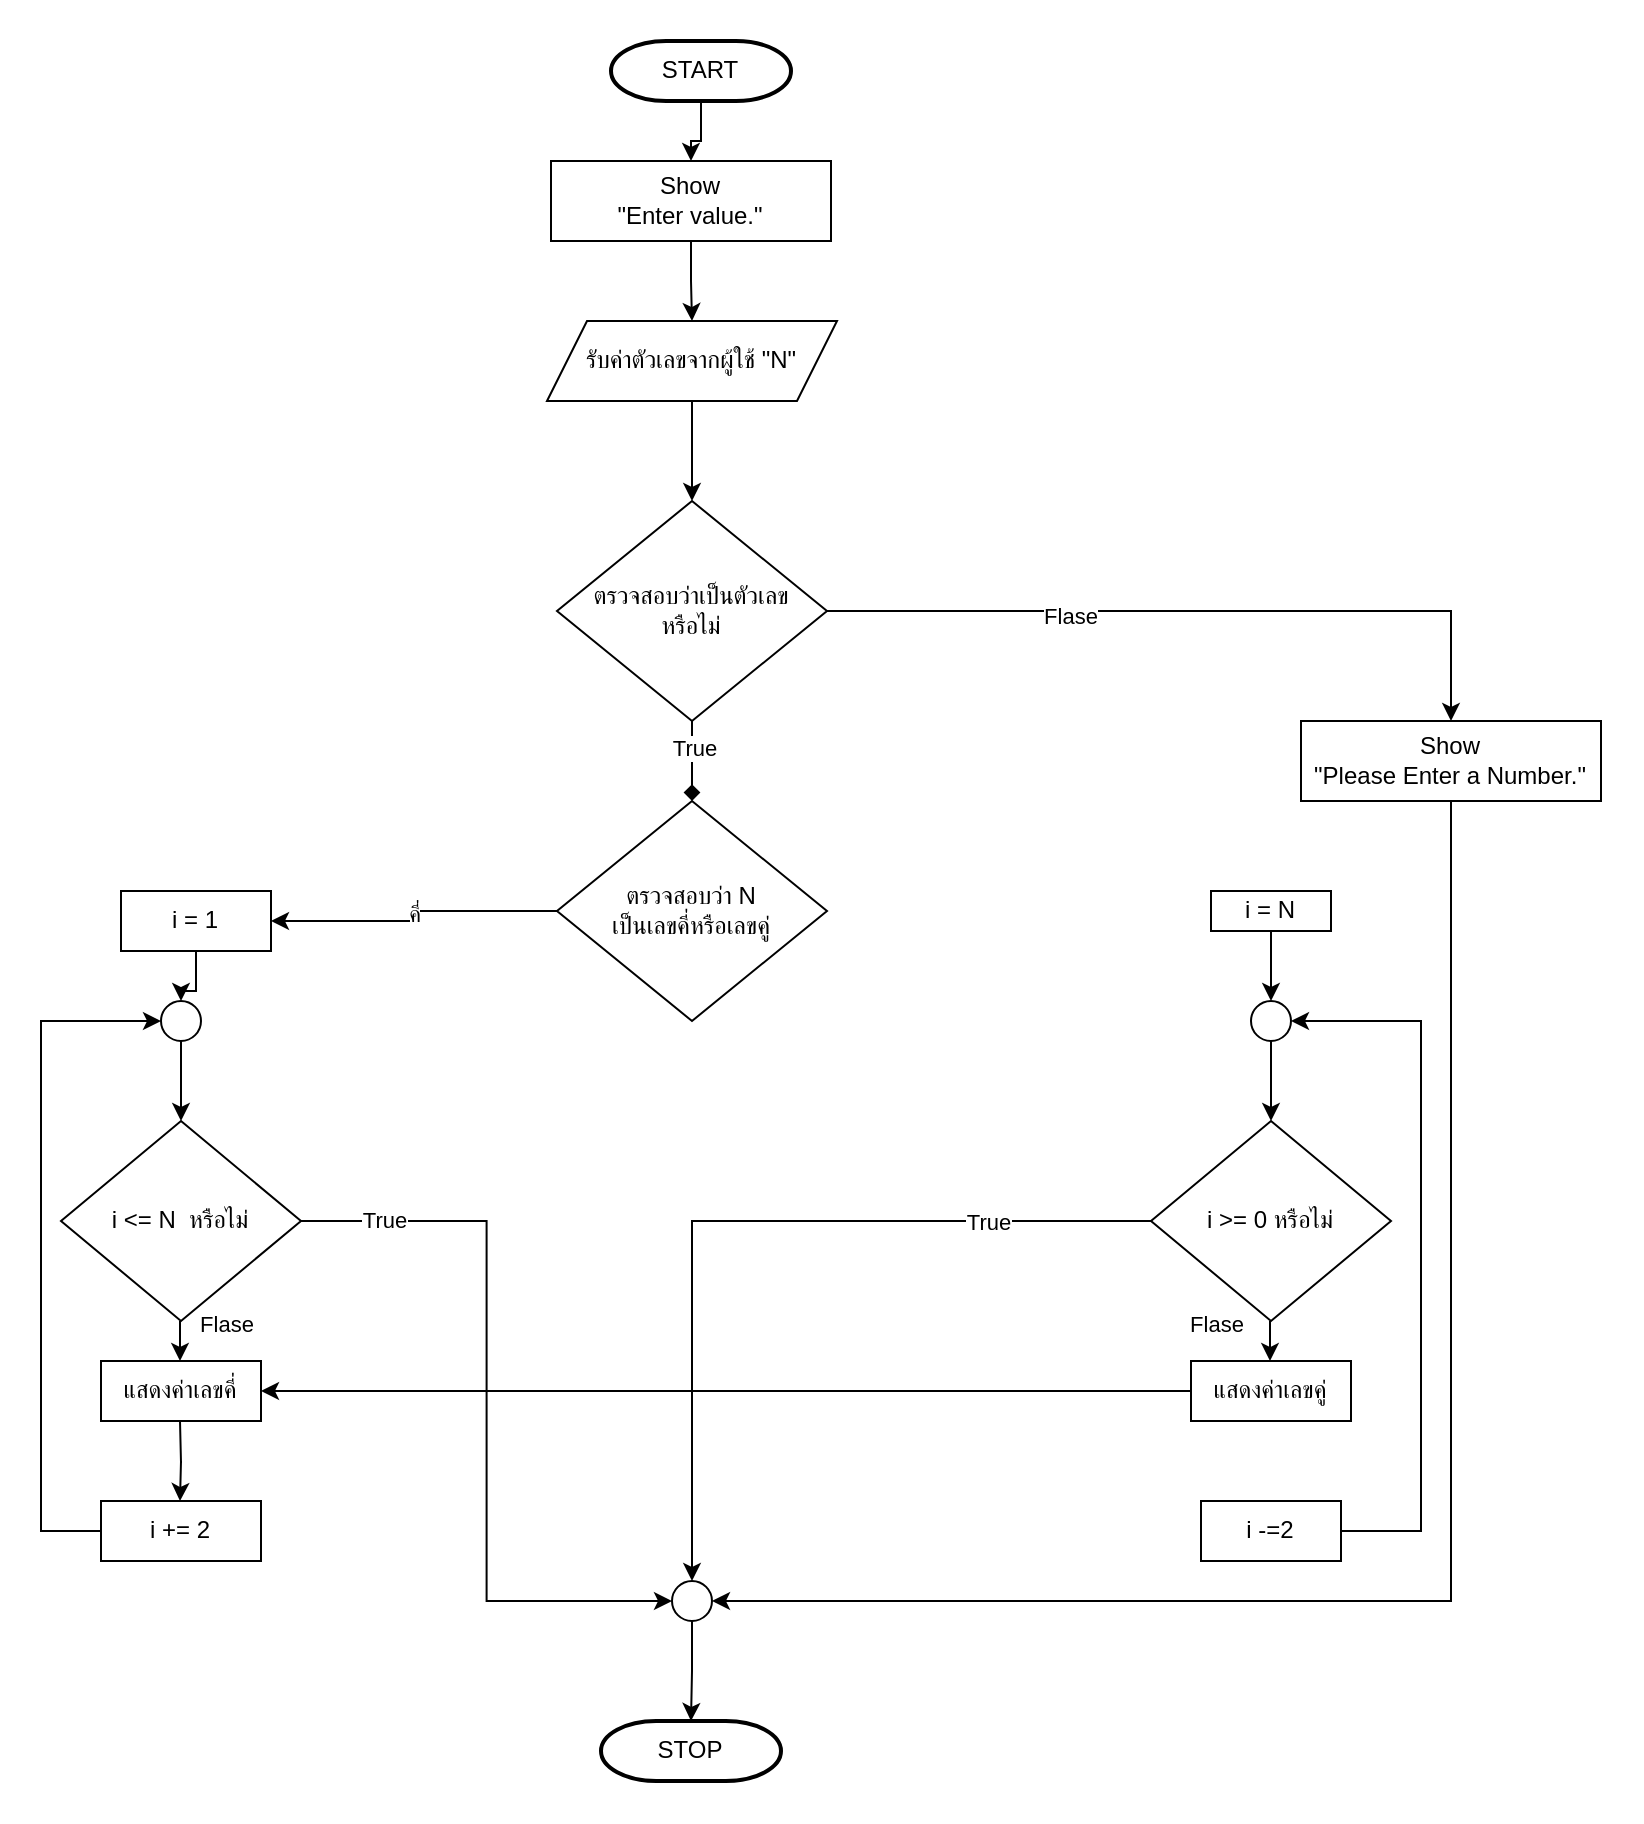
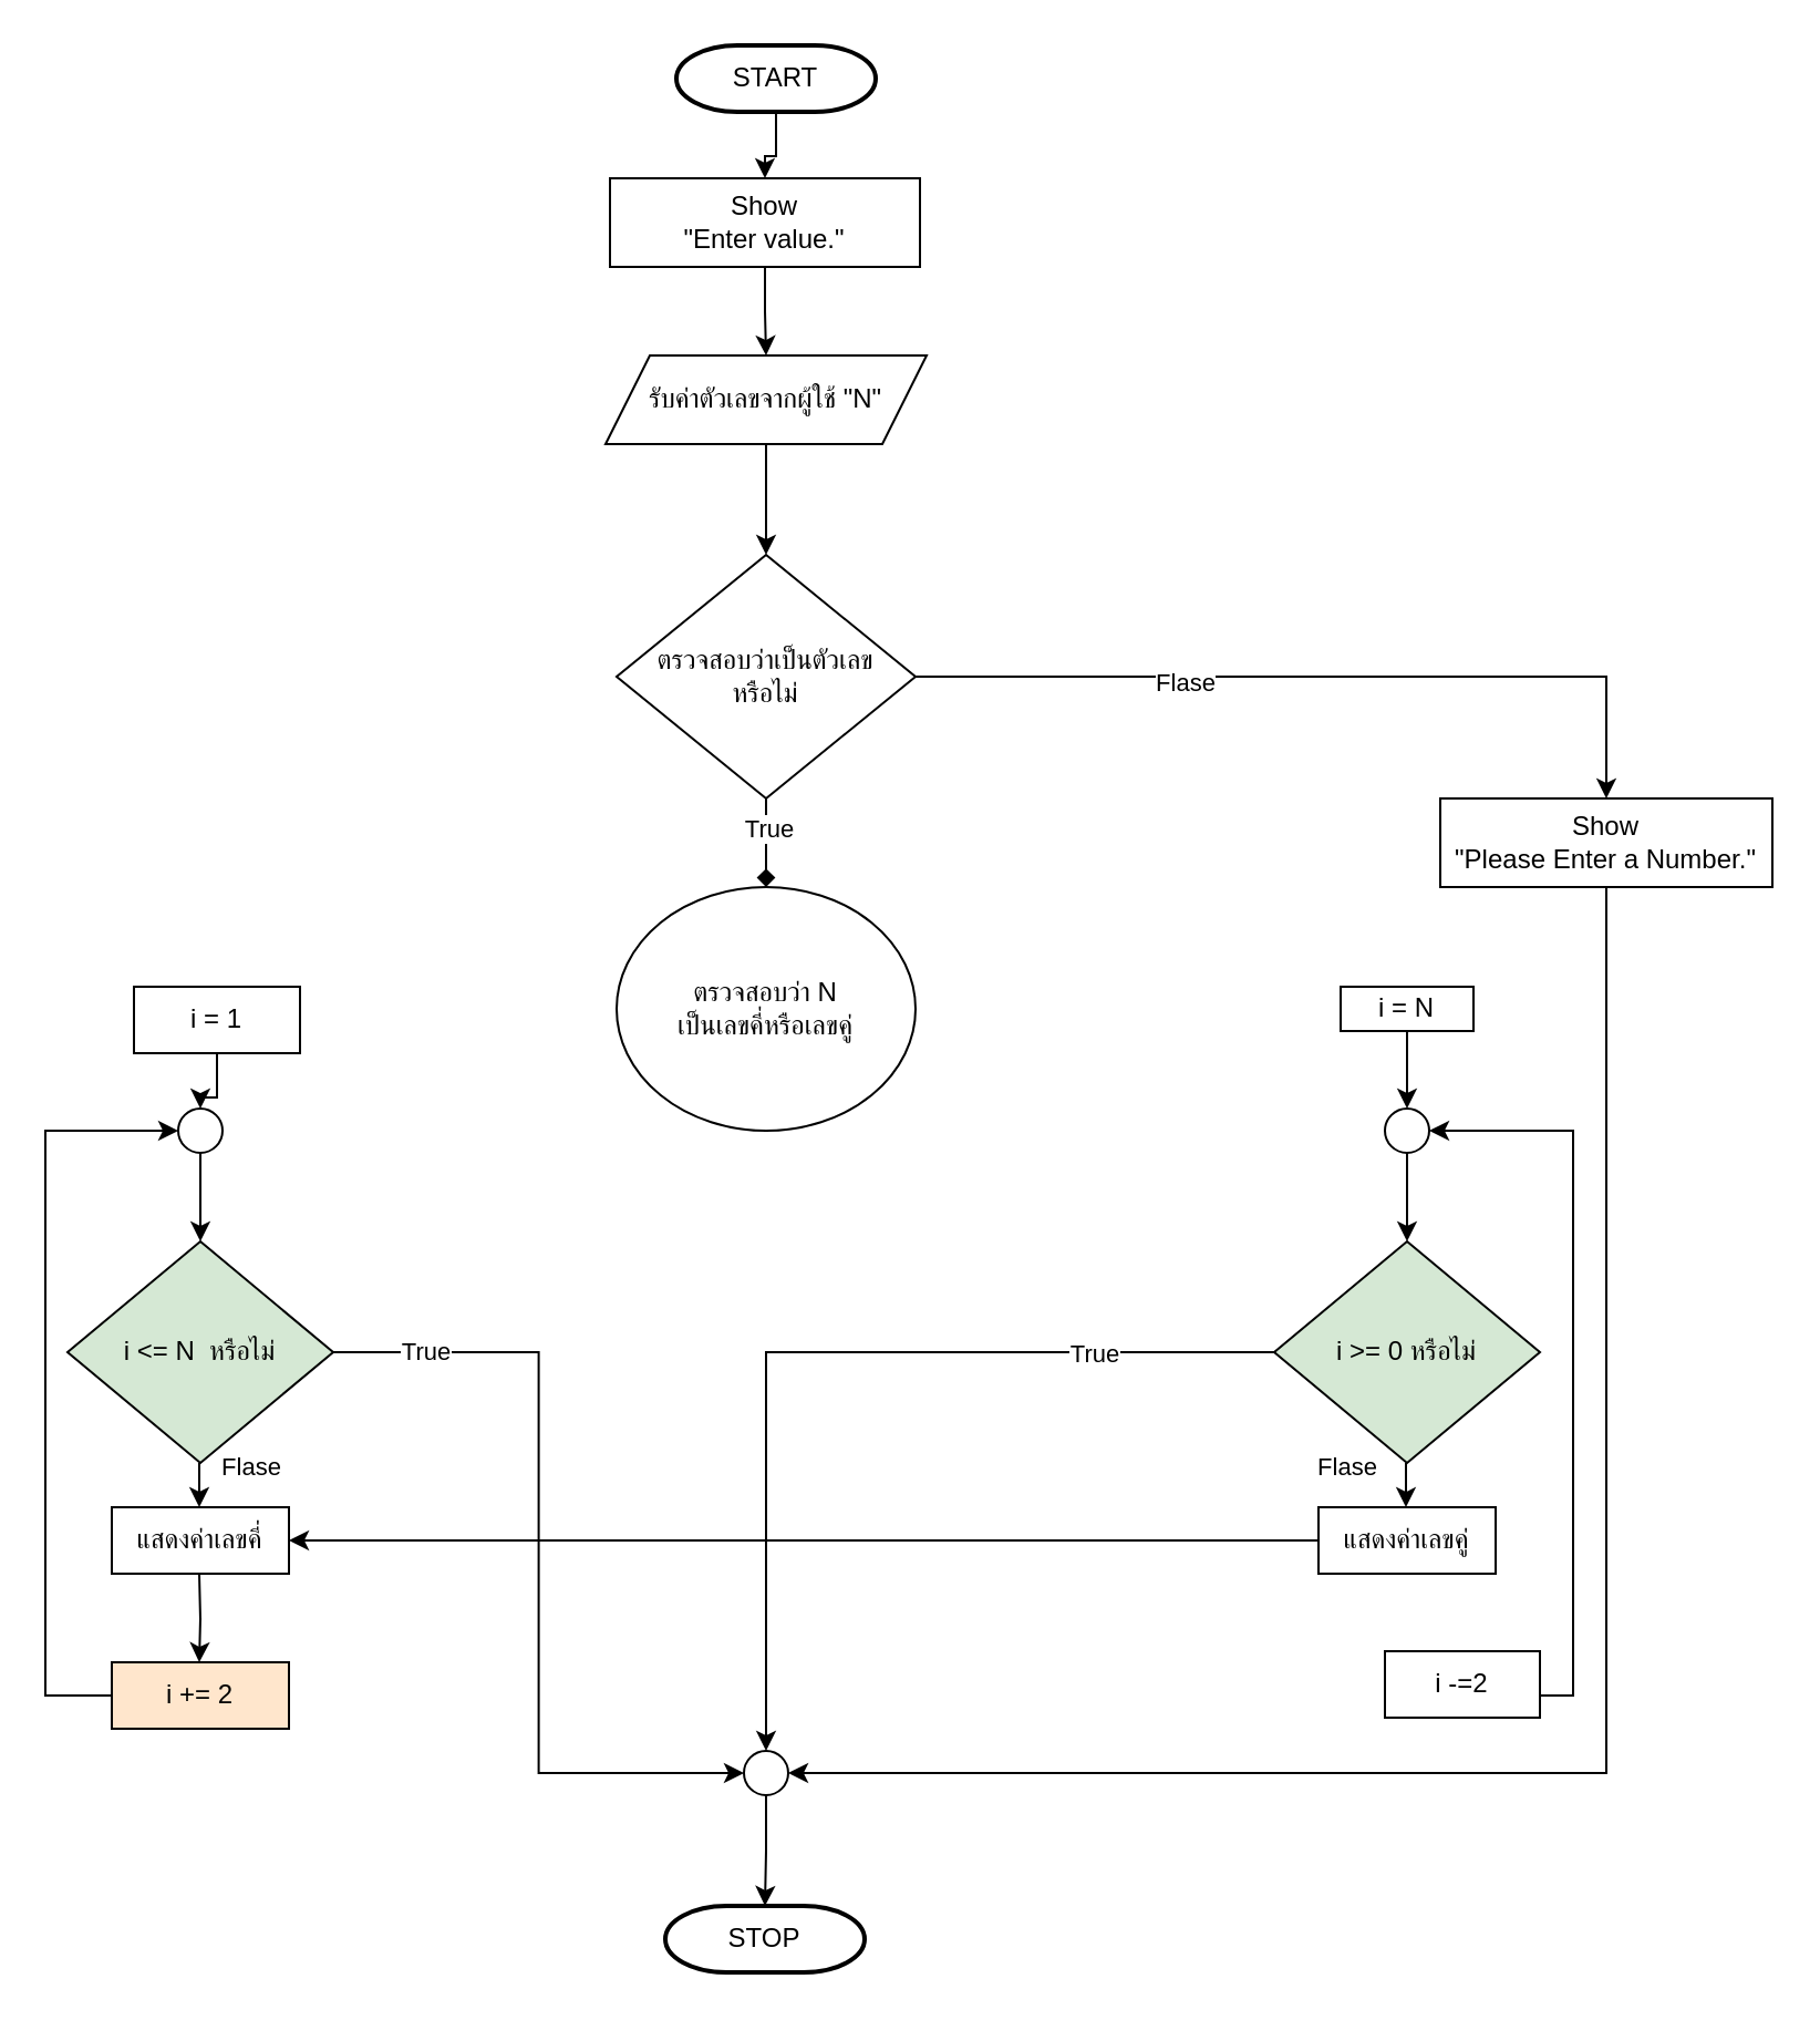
  <mxCell id="0" />
  <mxCell id="1" parent="0" />
  <mxCell id="2" value="" style="edgeStyle=orthogonalEdgeStyle;rounded=0;orthogonalLoop=1;jettySize=auto;html=1;" edge="1" parent="1" source="3" target="5"><mxGeometry relative="1" as="geometry" /></mxCell>
  <mxCell id="3" value="START" style="strokeWidth=2;html=1;shape=mxgraph.flowchart.terminator;whiteSpace=wrap;" vertex="1" parent="1"><mxGeometry x="305" y="20" width="90" height="30" as="geometry" /></mxCell>
  <mxCell id="4" value="" style="edgeStyle=orthogonalEdgeStyle;rounded=0;orthogonalLoop=1;jettySize=auto;html=1;" edge="1" parent="1" source="5" target="7"><mxGeometry relative="1" as="geometry" /></mxCell>
  <mxCell id="5" value="&lt;div&gt;Show&lt;/div&gt;&lt;div&gt;&quot;&lt;span lang=&quot;en&quot; class=&quot;Y2IQFc&quot;&gt;Enter value.&lt;/span&gt;&quot;&lt;/div&gt;" style="rounded=0;whiteSpace=wrap;html=1;" vertex="1" parent="1"><mxGeometry x="275" y="80" width="140" height="40" as="geometry" /></mxCell>
  <mxCell id="6" value="" style="edgeStyle=orthogonalEdgeStyle;rounded=0;orthogonalLoop=1;jettySize=auto;html=1;" edge="1" parent="1" source="7" target="21"><mxGeometry relative="1" as="geometry" /></mxCell>
  <mxCell id="7" value="รับค่าตัวเลขจากผู้ใช้ &quot;N&quot;" style="shape=parallelogram;perimeter=parallelogramPerimeter;whiteSpace=wrap;html=1;fixedSize=1;" vertex="1" parent="1"><mxGeometry x="273" y="160" width="145" height="40" as="geometry" /></mxCell>
- <mxCell id="8" value="" style="edgeStyle=orthogonalEdgeStyle;rounded=0;orthogonalLoop=1;jettySize=auto;html=1;entryX=1;entryY=0.5;entryDx=0;entryDy=0;" edge="1" parent="1" source="10" target="40"><mxGeometry relative="1" as="geometry"><mxPoint x="100" y="455" as="targetPoint" /></mxGeometry></mxCell>
- <mxCell id="9" value="คี่" style="edgeLabel;html=1;align=center;verticalAlign=middle;resizable=0;points=[];" vertex="1" connectable="0" parent="8"><mxGeometry x="-0.011" relative="1" as="geometry"><mxPoint as="offset" /></mxGeometry></mxCell>
- <mxCell id="10" value="&lt;div&gt;ตรวจสอบว่า N&lt;/div&gt;&lt;div&gt;เป็นเลขคี่หรือเลขคู่&lt;/div&gt;" style="rhombus;whiteSpace=wrap;html=1;" vertex="1" parent="1"><mxGeometry x="278" y="400" width="135" height="110" as="geometry" /></mxCell>
+ <mxCell id="10" value="&lt;div&gt;ตรวจสอบว่า N&lt;/div&gt;&lt;div&gt;เป็นเลขคี่หรือเลขคู่&lt;/div&gt;" style="ellipse;whiteSpace=wrap;html=1;" vertex="1" parent="1"><mxGeometry x="278" y="400" width="135" height="110" as="geometry" /></mxCell>
  <mxCell id="11" value="" style="edgeStyle=orthogonalEdgeStyle;rounded=0;orthogonalLoop=1;jettySize=auto;html=1;entryX=0;entryY=0.5;entryDx=0;entryDy=0;entryPerimeter=0;" edge="1" parent="1" source="13" target="30"><mxGeometry relative="1" as="geometry"><mxPoint x="250" y="550" as="targetPoint" /></mxGeometry></mxCell>
  <mxCell id="12" value="True" style="edgeLabel;html=1;align=center;verticalAlign=middle;resizable=0;points=[];" vertex="1" connectable="0" parent="11"><mxGeometry x="-0.779" y="1" relative="1" as="geometry"><mxPoint as="offset" /></mxGeometry></mxCell>
- <mxCell id="13" value="i &amp;lt;= N&amp;nbsp; หรือไม่" style="rhombus;whiteSpace=wrap;html=1;" vertex="1" parent="1"><mxGeometry x="30" y="560" width="120" height="100" as="geometry" /></mxCell>
+ <mxCell id="13" value="i &amp;lt;= N&amp;nbsp; หรือไม่" style="rhombus;whiteSpace=wrap;html=1;fillColor=#d5e8d4;" vertex="1" parent="1"><mxGeometry x="30" y="560" width="120" height="100" as="geometry" /></mxCell>
  <mxCell id="14" value="" style="edgeStyle=orthogonalEdgeStyle;rounded=0;orthogonalLoop=1;jettySize=auto;html=1;entryX=0.5;entryY=0;entryDx=0;entryDy=0;entryPerimeter=0;" edge="1" parent="1" source="16" target="30"><mxGeometry relative="1" as="geometry"><mxPoint x="475" y="550" as="targetPoint" /></mxGeometry></mxCell>
  <mxCell id="15" value="True" style="edgeLabel;html=1;align=center;verticalAlign=middle;resizable=0;points=[];" vertex="1" connectable="0" parent="14"><mxGeometry x="-0.6" relative="1" as="geometry"><mxPoint as="offset" /></mxGeometry></mxCell>
- <mxCell id="16" value="i &amp;gt;= 0 หรือไม่" style="rhombus;whiteSpace=wrap;html=1;" vertex="1" parent="1"><mxGeometry x="575" y="560" width="120" height="100" as="geometry" /></mxCell>
+ <mxCell id="16" value="i &amp;gt;= 0 หรือไม่" style="rhombus;whiteSpace=wrap;html=1;fillColor=#d5e8d4;" vertex="1" parent="1"><mxGeometry x="575" y="560" width="120" height="100" as="geometry" /></mxCell>
  <mxCell id="17" value="" style="edgeStyle=orthogonalEdgeStyle;rounded=0;orthogonalLoop=1;jettySize=auto;html=1;endArrow=diamond;" edge="1" parent="1" source="21" target="10"><mxGeometry relative="1" as="geometry" /></mxCell>
  <mxCell id="18" value="True" style="edgeLabel;html=1;align=center;verticalAlign=middle;resizable=0;points=[];" vertex="1" connectable="0" parent="17"><mxGeometry x="-0.35" y="1" relative="1" as="geometry"><mxPoint as="offset" /></mxGeometry></mxCell>
  <mxCell id="19" value="" style="edgeStyle=orthogonalEdgeStyle;rounded=0;orthogonalLoop=1;jettySize=auto;html=1;entryX=0.5;entryY=0;entryDx=0;entryDy=0;" edge="1" parent="1" source="21" target="22"><mxGeometry relative="1" as="geometry"><mxPoint x="640" y="305" as="targetPoint" /></mxGeometry></mxCell>
  <mxCell id="20" value="Flase" style="edgeLabel;html=1;align=center;verticalAlign=middle;resizable=0;points=[];" vertex="1" connectable="0" parent="19"><mxGeometry x="-0.341" y="-2" relative="1" as="geometry"><mxPoint as="offset" /></mxGeometry></mxCell>
  <mxCell id="21" value="&lt;div&gt;ตรวจสอบว่าเป็นตัวเลข&lt;/div&gt;&lt;div&gt;หรือไม่&lt;/div&gt;" style="rhombus;whiteSpace=wrap;html=1;" vertex="1" parent="1"><mxGeometry x="278" y="250" width="135" height="110" as="geometry" /></mxCell>
  <mxCell id="22" value="&lt;div&gt;Show&lt;/div&gt;&lt;div&gt;&quot;&lt;span lang=&quot;en&quot; class=&quot;Y2IQFc&quot;&gt;Please Enter a Number.&lt;/span&gt;&quot;&lt;/div&gt;" style="rounded=0;whiteSpace=wrap;html=1;" vertex="1" parent="1"><mxGeometry x="650" y="360" width="150" height="40" as="geometry" /></mxCell>
  <mxCell id="23" value="แสดงค่าเลขคี่" style="rounded=0;whiteSpace=wrap;html=1;" vertex="1" parent="1"><mxGeometry x="50" y="680" width="80" height="30" as="geometry" /></mxCell>
  <mxCell id="24" value="" style="edgeStyle=orthogonalEdgeStyle;rounded=0;orthogonalLoop=1;jettySize=auto;html=1;entryX=0;entryY=0.5;entryDx=0;entryDy=0;entryPerimeter=0;" edge="1" parent="1" source="25" target="44"><mxGeometry relative="1" as="geometry"><mxPoint x="50" y="520" as="targetPoint" /><Array as="points"><mxPoint x="20" y="765" /><mxPoint x="20" y="510" /></Array></mxGeometry></mxCell>
- <mxCell id="25" value="i += 2" style="rounded=0;whiteSpace=wrap;html=1;" vertex="1" parent="1"><mxGeometry x="50" y="750" width="80" height="30" as="geometry" /></mxCell>
+ <mxCell id="25" value="i += 2" style="rounded=0;whiteSpace=wrap;html=1;fillColor=#ffe6cc;" vertex="1" parent="1"><mxGeometry x="50" y="750" width="80" height="30" as="geometry" /></mxCell>
  <mxCell id="26" value="" style="edgeStyle=orthogonalEdgeStyle;rounded=0;orthogonalLoop=1;jettySize=auto;html=1;" edge="1" parent="1" source="27" target="23"><mxGeometry relative="1" as="geometry" /></mxCell>
  <mxCell id="27" value="แสดงค่าเลขคู่" style="rounded=0;whiteSpace=wrap;html=1;" vertex="1" parent="1"><mxGeometry x="595" y="680" width="80" height="30" as="geometry" /></mxCell>
- <mxCell id="28" value="i -=2" style="rounded=0;whiteSpace=wrap;html=1;" vertex="1" parent="1"><mxGeometry x="600" y="750" width="70" height="30" as="geometry" /></mxCell>
+ <mxCell id="28" value="i -=2" style="rounded=0;whiteSpace=wrap;html=1;" vertex="1" parent="1"><mxGeometry x="625" y="745" width="70" height="30" as="geometry" /></mxCell>
  <mxCell id="29" value="" style="edgeStyle=orthogonalEdgeStyle;rounded=0;orthogonalLoop=1;jettySize=auto;html=1;" edge="1" parent="1" source="30" target="31"><mxGeometry relative="1" as="geometry" /></mxCell>
  <mxCell id="30" value="" style="verticalLabelPosition=bottom;verticalAlign=top;html=1;shape=mxgraph.flowchart.on-page_reference;" vertex="1" parent="1"><mxGeometry x="335.5" y="790" width="20" height="20" as="geometry" /></mxCell>
  <mxCell id="31" value="STOP" style="strokeWidth=2;html=1;shape=mxgraph.flowchart.terminator;whiteSpace=wrap;" vertex="1" parent="1"><mxGeometry x="300" y="860" width="90" height="30" as="geometry" /></mxCell>
  <mxCell id="32" value="" style="edgeStyle=orthogonalEdgeStyle;rounded=0;orthogonalLoop=1;jettySize=auto;html=1;" edge="1" parent="1"><mxGeometry relative="1" as="geometry"><mxPoint x="89.5" y="710" as="sourcePoint" /><mxPoint x="89.5" y="750" as="targetPoint" /></mxGeometry></mxCell>
  <mxCell id="33" value="" style="edgeStyle=orthogonalEdgeStyle;rounded=0;orthogonalLoop=1;jettySize=auto;html=1;" edge="1" parent="1"><mxGeometry relative="1" as="geometry"><mxPoint x="634.5" y="660" as="sourcePoint" /><mxPoint x="634.5" y="680" as="targetPoint" /></mxGeometry></mxCell>
  <mxCell id="34" value="" style="edgeStyle=orthogonalEdgeStyle;rounded=0;orthogonalLoop=1;jettySize=auto;html=1;" edge="1" parent="1"><mxGeometry relative="1" as="geometry"><mxPoint x="89.5" y="660" as="sourcePoint" /><mxPoint x="89.5" y="680" as="targetPoint" /></mxGeometry></mxCell>
  <mxCell id="35" value="" style="edgeStyle=orthogonalEdgeStyle;rounded=0;orthogonalLoop=1;jettySize=auto;html=1;exitX=1;exitY=0.5;exitDx=0;exitDy=0;entryX=1;entryY=0.5;entryDx=0;entryDy=0;entryPerimeter=0;" edge="1" parent="1" source="28" target="46"><mxGeometry relative="1" as="geometry"><mxPoint x="565" y="730" as="sourcePoint" /><mxPoint x="690" y="455" as="targetPoint" /><Array as="points"><mxPoint x="710" y="765" /><mxPoint x="710" y="510" /></Array></mxGeometry></mxCell>
  <mxCell id="36" value="" style="edgeStyle=orthogonalEdgeStyle;rounded=0;orthogonalLoop=1;jettySize=auto;html=1;entryX=1;entryY=0.5;entryDx=0;entryDy=0;entryPerimeter=0;exitX=0.5;exitY=1;exitDx=0;exitDy=0;" edge="1" parent="1" source="22" target="30"><mxGeometry relative="1" as="geometry"><mxPoint x="710" y="760" as="sourcePoint" /><mxPoint x="400" y="940" as="targetPoint" /></mxGeometry></mxCell>
  <mxCell id="37" value="Flase" style="edgeLabel;html=1;align=center;verticalAlign=middle;resizable=0;points=[];" vertex="1" connectable="0" parent="1"><mxGeometry x="200" y="445" as="geometry"><mxPoint x="-88" y="216" as="offset" /></mxGeometry></mxCell>
  <mxCell id="38" value="Flase" style="edgeLabel;html=1;align=center;verticalAlign=middle;resizable=0;points=[];" vertex="1" connectable="0" parent="1"><mxGeometry x="695" y="445" as="geometry"><mxPoint x="-88" y="216" as="offset" /></mxGeometry></mxCell>
  <mxCell id="39" value="" style="edgeStyle=orthogonalEdgeStyle;rounded=0;orthogonalLoop=1;jettySize=auto;html=1;" edge="1" parent="1" source="40" target="44"><mxGeometry relative="1" as="geometry" /></mxCell>
  <mxCell id="40" value="i = 1" style="rounded=0;whiteSpace=wrap;html=1;" vertex="1" parent="1"><mxGeometry x="60" y="445" width="75" height="30" as="geometry" /></mxCell>
  <mxCell id="41" value="" style="edgeStyle=orthogonalEdgeStyle;rounded=0;orthogonalLoop=1;jettySize=auto;html=1;" edge="1" parent="1" source="42" target="46"><mxGeometry relative="1" as="geometry" /></mxCell>
  <mxCell id="42" value="i = N" style="rounded=0;whiteSpace=wrap;html=1;" vertex="1" parent="1"><mxGeometry x="605" y="445" width="60" height="20" as="geometry" /></mxCell>
  <mxCell id="43" value="" style="edgeStyle=orthogonalEdgeStyle;rounded=0;orthogonalLoop=1;jettySize=auto;html=1;" edge="1" parent="1" source="44" target="13"><mxGeometry relative="1" as="geometry" /></mxCell>
  <mxCell id="44" value="" style="verticalLabelPosition=bottom;verticalAlign=top;html=1;shape=mxgraph.flowchart.on-page_reference;" vertex="1" parent="1"><mxGeometry x="80" y="500" width="20" height="20" as="geometry" /></mxCell>
  <mxCell id="45" value="" style="edgeStyle=orthogonalEdgeStyle;rounded=0;orthogonalLoop=1;jettySize=auto;html=1;" edge="1" parent="1" source="46" target="16"><mxGeometry relative="1" as="geometry" /></mxCell>
  <mxCell id="46" value="" style="verticalLabelPosition=bottom;verticalAlign=top;html=1;shape=mxgraph.flowchart.on-page_reference;" vertex="1" parent="1"><mxGeometry x="625" y="500" width="20" height="20" as="geometry" /></mxCell>
